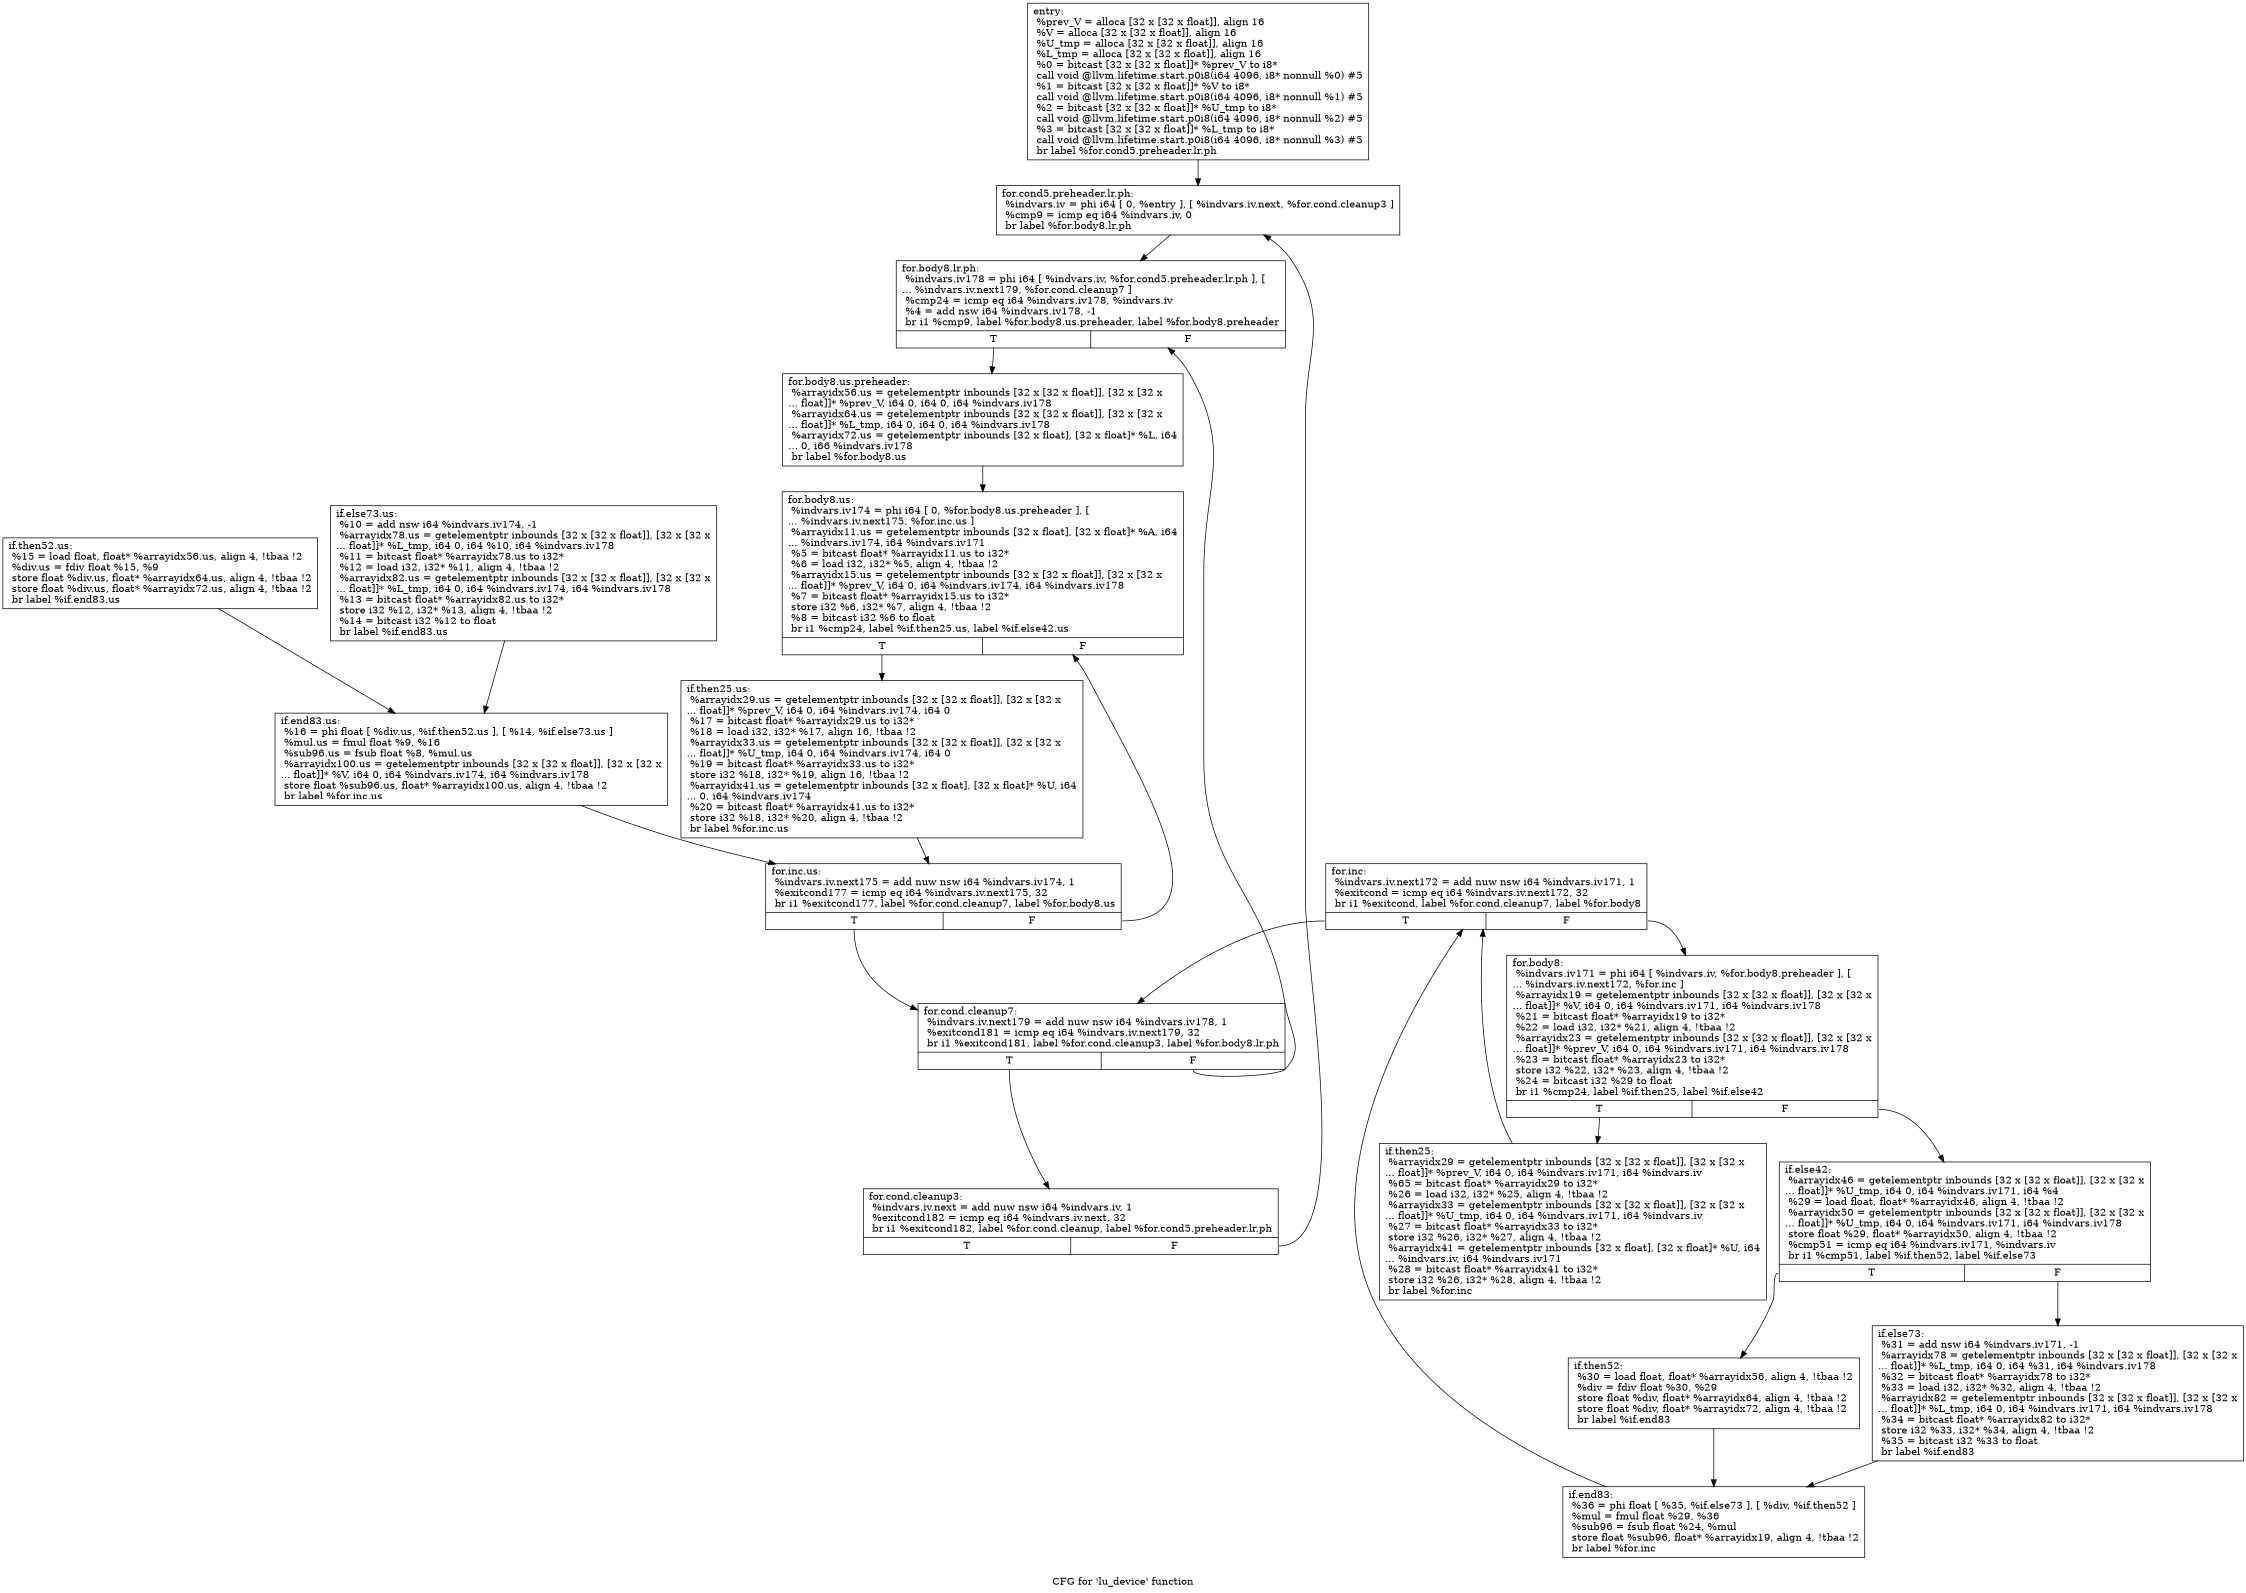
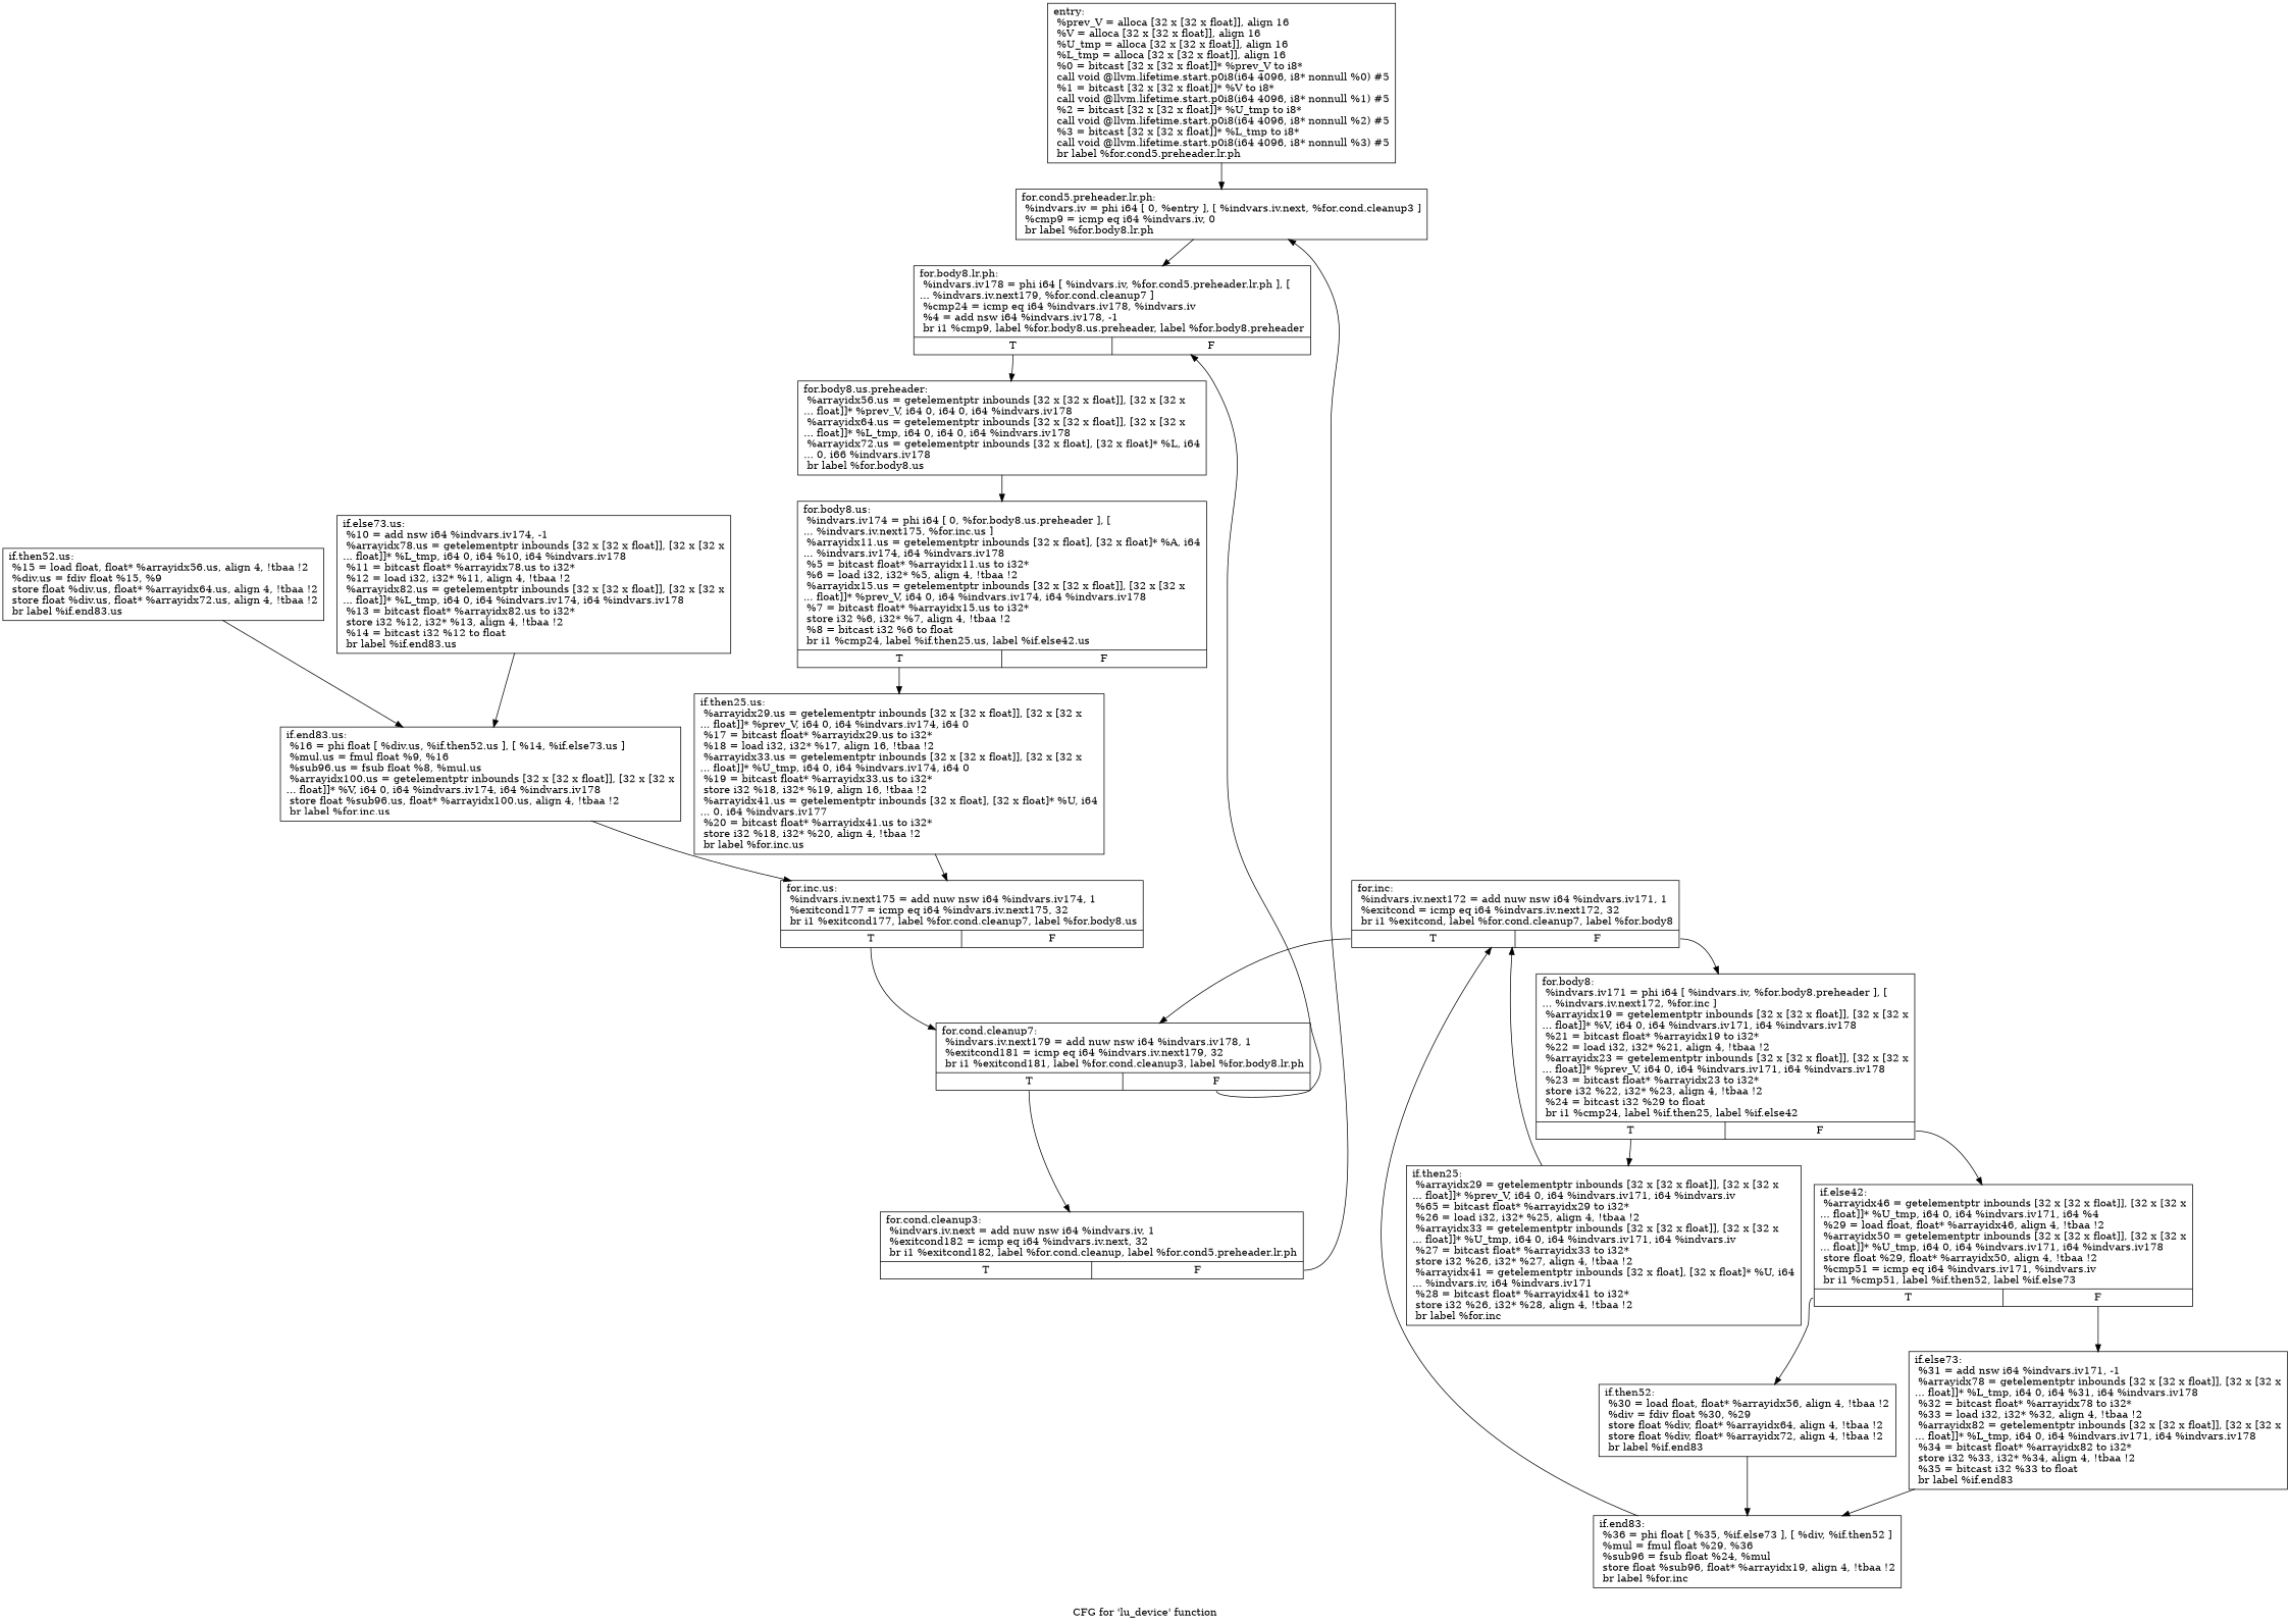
  digraph {
    label="CFG for 'lu_device' function"
    node [shape=record]
    n1 [label="{entry:\l  %prev_V = alloca [32 x [32 x float]], align 16\l  %V = alloca [32 x [32 x float]], align 16\l  %U_tmp = alloca [32 x [32 x float]], align 16\l  %L_tmp = alloca [32 x [32 x float]], align 16\l  %0 = bitcast [32 x [32 x float]]* %prev_V to i8*\l  call void @llvm.lifetime.start.p0i8(i64 4096, i8* nonnull %0) #5\l  %1 = bitcast [32 x [32 x float]]* %V to i8*\l  call void @llvm.lifetime.start.p0i8(i64 4096, i8* nonnull %1) #5\l  %2 = bitcast [32 x [32 x float]]* %U_tmp to i8*\l  call void @llvm.lifetime.start.p0i8(i64 4096, i8* nonnull %2) #5\l  %3 = bitcast [32 x [32 x float]]* %L_tmp to i8*\l  call void @llvm.lifetime.start.p0i8(i64 4096, i8* nonnull %3) #5\l  br label %for.cond5.preheader.lr.ph\l}"]
    n2 [label="{for.cond5.preheader.lr.ph:                        \l  %indvars.iv = phi i64 [ 0, %entry ], [ %indvars.iv.next, %for.cond.cleanup3 ]\l  %cmp9 = icmp eq i64 %indvars.iv, 0\l  br label %for.body8.lr.ph\l}"]
    n3 [label="{for.body8.lr.ph:                                  \l  %indvars.iv178 = phi i64 [ %indvars.iv, %for.cond5.preheader.lr.ph ], [\l... %indvars.iv.next179, %for.cond.cleanup7 ]\l  %cmp24 = icmp eq i64 %indvars.iv178, %indvars.iv\l  %4 = add nsw i64 %indvars.iv178, -1\l  br i1 %cmp9, label %for.body8.us.preheader, label %for.body8.preheader\l|{<s0>T|<s1>F}}"]
    n4 [label="{for.body8.us.preheader:                           \l  %arrayidx56.us = getelementptr inbounds [32 x [32 x float]], [32 x [32 x\l... float]]* %prev_V, i64 0, i64 0, i64 %indvars.iv178\l  %arrayidx64.us = getelementptr inbounds [32 x [32 x float]], [32 x [32 x\l... float]]* %L_tmp, i64 0, i64 0, i64 %indvars.iv178\l  %arrayidx72.us = getelementptr inbounds [32 x float], [32 x float]* %L, i64\l... 0, i66 %indvars.iv178\l  br label %for.body8.us\l}"]
-   n5 [label="{for.body8.us:                                     \l  %indvars.iv174 = phi i64 [ 0, %for.body8.us.preheader ], [\l... %indvars.iv.next175, %for.inc.us ]\l  %arrayidx11.us = getelementptr inbounds [32 x float], [32 x float]* %A, i64\l... %indvars.iv174, i64 %indvars.iv171\l  %5 = bitcast float* %arrayidx11.us to i32*\l  %6 = load i32, i32* %5, align 4, !tbaa !2\l  %arrayidx15.us = getelementptr inbounds [32 x [32 x float]], [32 x [32 x\l... float]]* %prev_V, i64 0, i64 %indvars.iv174, i64 %indvars.iv178\l  %7 = bitcast float* %arrayidx15.us to i32*\l  store i32 %6, i32* %7, align 4, !tbaa !2\l  %8 = bitcast i32 %6 to float\l  br i1 %cmp24, label %if.then25.us, label %if.else42.us\l|{<s0>T|<s1>F}}"]
-   n6 [label="{if.then25.us:                                     \l  %arrayidx29.us = getelementptr inbounds [32 x [32 x float]], [32 x [32 x\l... float]]* %prev_V, i64 0, i64 %indvars.iv174, i64 0\l  %17 = bitcast float* %arrayidx29.us to i32*\l  %18 = load i32, i32* %17, align 16, !tbaa !2\l  %arrayidx33.us = getelementptr inbounds [32 x [32 x float]], [32 x [32 x\l... float]]* %U_tmp, i64 0, i64 %indvars.iv174, i64 0\l  %19 = bitcast float* %arrayidx33.us to i32*\l  store i32 %18, i32* %19, align 16, !tbaa !2\l  %arrayidx41.us = getelementptr inbounds [32 x float], [32 x float]* %U, i64\l... 0, i64 %indvars.iv174\l  %20 = bitcast float* %arrayidx41.us to i32*\l  store i32 %18, i32* %20, align 4, !tbaa !2\l  br label %for.inc.us\l}"]
+   n5 [label="{for.body8.us:                                     \l  %indvars.iv174 = phi i64 [ 0, %for.body8.us.preheader ], [\l... %indvars.iv.next175, %for.inc.us ]\l  %arrayidx11.us = getelementptr inbounds [32 x float], [32 x float]* %A, i64\l... %indvars.iv174, i64 %indvars.iv178\l  %5 = bitcast float* %arrayidx11.us to i32*\l  %6 = load i32, i32* %5, align 4, !tbaa !2\l  %arrayidx15.us = getelementptr inbounds [32 x [32 x float]], [32 x [32 x\l... float]]* %prev_V, i64 0, i64 %indvars.iv174, i64 %indvars.iv178\l  %7 = bitcast float* %arrayidx15.us to i32*\l  store i32 %6, i32* %7, align 4, !tbaa !2\l  %8 = bitcast i32 %6 to float\l  br i1 %cmp24, label %if.then25.us, label %if.else42.us\l|{<s0>T|<s1>F}}"]
+   n6 [label="{if.then25.us:                                     \l  %arrayidx29.us = getelementptr inbounds [32 x [32 x float]], [32 x [32 x\l... float]]* %prev_V, i64 0, i64 %indvars.iv174, i64 0\l  %17 = bitcast float* %arrayidx29.us to i32*\l  %18 = load i32, i32* %17, align 16, !tbaa !2\l  %arrayidx33.us = getelementptr inbounds [32 x [32 x float]], [32 x [32 x\l... float]]* %U_tmp, i64 0, i64 %indvars.iv174, i64 0\l  %19 = bitcast float* %arrayidx33.us to i32*\l  store i32 %18, i32* %19, align 16, !tbaa !2\l  %arrayidx41.us = getelementptr inbounds [32 x float], [32 x float]* %U, i64\l... 0, i64 %indvars.iv177\l  %20 = bitcast float* %arrayidx41.us to i32*\l  store i32 %18, i32* %20, align 4, !tbaa !2\l  br label %for.inc.us\l}"]
    n7 [label="{for.body8:                                        \l  %indvars.iv171 = phi i64 [ %indvars.iv, %for.body8.preheader ], [\l... %indvars.iv.next172, %for.inc ]\l  %arrayidx19 = getelementptr inbounds [32 x [32 x float]], [32 x [32 x\l... float]]* %V, i64 0, i64 %indvars.iv171, i64 %indvars.iv178\l  %21 = bitcast float* %arrayidx19 to i32*\l  %22 = load i32, i32* %21, align 4, !tbaa !2\l  %arrayidx23 = getelementptr inbounds [32 x [32 x float]], [32 x [32 x\l... float]]* %prev_V, i64 0, i64 %indvars.iv171, i64 %indvars.iv178\l  %23 = bitcast float* %arrayidx23 to i32*\l  store i32 %22, i32* %23, align 4, !tbaa !2\l  %24 = bitcast i32 %29 to float\l  br i1 %cmp24, label %if.then25, label %if.else42\l|{<s0>T|<s1>F}}"]
    n8 [label="{if.then25:                                        \l  %arrayidx29 = getelementptr inbounds [32 x [32 x float]], [32 x [32 x\l... float]]* %prev_V, i64 0, i64 %indvars.iv171, i64 %indvars.iv\l  %65 = bitcast float* %arrayidx29 to i32*\l  %26 = load i32, i32* %25, align 4, !tbaa !2\l  %arrayidx33 = getelementptr inbounds [32 x [32 x float]], [32 x [32 x\l... float]]* %U_tmp, i64 0, i64 %indvars.iv171, i64 %indvars.iv\l  %27 = bitcast float* %arrayidx33 to i32*\l  store i32 %26, i32* %27, align 4, !tbaa !2\l  %arrayidx41 = getelementptr inbounds [32 x float], [32 x float]* %U, i64\l... %indvars.iv, i64 %indvars.iv171\l  %28 = bitcast float* %arrayidx41 to i32*\l  store i32 %26, i32* %28, align 4, !tbaa !2\l  br label %for.inc\l}"]
    n9 [label="{if.else42:                                        \l  %arrayidx46 = getelementptr inbounds [32 x [32 x float]], [32 x [32 x\l... float]]* %U_tmp, i64 0, i64 %indvars.iv171, i64 %4\l  %29 = load float, float* %arrayidx46, align 4, !tbaa !2\l  %arrayidx50 = getelementptr inbounds [32 x [32 x float]], [32 x [32 x\l... float]]* %U_tmp, i64 0, i64 %indvars.iv171, i64 %indvars.iv178\l  store float %29, float* %arrayidx50, align 4, !tbaa !2\l  %cmp51 = icmp eq i64 %indvars.iv171, %indvars.iv\l  br i1 %cmp51, label %if.then52, label %if.else73\l|{<s0>T|<s1>F}}"]
    n10 [label="{for.inc:                                          \l  %indvars.iv.next172 = add nuw nsw i64 %indvars.iv171, 1\l  %exitcond = icmp eq i64 %indvars.iv.next172, 32\l  br i1 %exitcond, label %for.cond.cleanup7, label %for.body8\l|{<s0>T|<s1>F}}"]
    n11 [label="{if.then52:                                        \l  %30 = load float, float* %arrayidx56, align 4, !tbaa !2\l  %div = fdiv float %30, %29\l  store float %div, float* %arrayidx64, align 4, !tbaa !2\l  store float %div, float* %arrayidx72, align 4, !tbaa !2\l  br label %if.end83\l}"]
    n12 [label="{if.else73:                                        \l  %31 = add nsw i64 %indvars.iv171, -1\l  %arrayidx78 = getelementptr inbounds [32 x [32 x float]], [32 x [32 x\l... float]]* %L_tmp, i64 0, i64 %31, i64 %indvars.iv178\l  %32 = bitcast float* %arrayidx78 to i32*\l  %33 = load i32, i32* %32, align 4, !tbaa !2\l  %arrayidx82 = getelementptr inbounds [32 x [32 x float]], [32 x [32 x\l... float]]* %L_tmp, i64 0, i64 %indvars.iv171, i64 %indvars.iv178\l  %34 = bitcast float* %arrayidx82 to i32*\l  store i32 %33, i32* %34, align 4, !tbaa !2\l  %35 = bitcast i32 %33 to float\l  br label %if.end83\l}"]
    n13 [label="{for.inc.us:                                       \l  %indvars.iv.next175 = add nuw nsw i64 %indvars.iv174, 1\l  %exitcond177 = icmp eq i64 %indvars.iv.next175, 32\l  br i1 %exitcond177, label %for.cond.cleanup7, label %for.body8.us\l|{<s0>T|<s1>F}}"]
    n14 [label="{for.cond.cleanup7:                                \l  %indvars.iv.next179 = add nuw nsw i64 %indvars.iv178, 1\l  %exitcond181 = icmp eq i64 %indvars.iv.next179, 32\l  br i1 %exitcond181, label %for.cond.cleanup3, label %for.body8.lr.ph\l|{<s0>T|<s1>F}}"]
    n15 [label="{if.then52.us:                                     \l  %15 = load float, float* %arrayidx56.us, align 4, !tbaa !2\l  %div.us = fdiv float %15, %9\l  store float %div.us, float* %arrayidx64.us, align 4, !tbaa !2\l  store float %div.us, float* %arrayidx72.us, align 4, !tbaa !2\l  br label %if.end83.us\l}"]
    n16 [label="{if.end83.us:                                      \l  %16 = phi float [ %div.us, %if.then52.us ], [ %14, %if.else73.us ]\l  %mul.us = fmul float %9, %16\l  %sub96.us = fsub float %8, %mul.us\l  %arrayidx100.us = getelementptr inbounds [32 x [32 x float]], [32 x [32 x\l... float]]* %V, i64 0, i64 %indvars.iv174, i64 %indvars.iv178\l  store float %sub96.us, float* %arrayidx100.us, align 4, !tbaa !2\l  br label %for.inc.us\l}"]
    n17 [label="{if.else73.us:                                     \l  %10 = add nsw i64 %indvars.iv174, -1\l  %arrayidx78.us = getelementptr inbounds [32 x [32 x float]], [32 x [32 x\l... float]]* %L_tmp, i64 0, i64 %10, i64 %indvars.iv178\l  %11 = bitcast float* %arrayidx78.us to i32*\l  %12 = load i32, i32* %11, align 4, !tbaa !2\l  %arrayidx82.us = getelementptr inbounds [32 x [32 x float]], [32 x [32 x\l... float]]* %L_tmp, i64 0, i64 %indvars.iv174, i64 %indvars.iv178\l  %13 = bitcast float* %arrayidx82.us to i32*\l  store i32 %12, i32* %13, align 4, !tbaa !2\l  %14 = bitcast i32 %12 to float\l  br label %if.end83.us\l}"]
    n18 [label="{for.cond.cleanup3:                                \l  %indvars.iv.next = add nuw nsw i64 %indvars.iv, 1\l  %exitcond182 = icmp eq i64 %indvars.iv.next, 32\l  br i1 %exitcond182, label %for.cond.cleanup, label %for.cond5.preheader.lr.ph\l|{<s0>T|<s1>F}}"]
    n19 [label="{if.end83:                                         \l  %36 = phi float [ %35, %if.else73 ], [ %div, %if.then52 ]\l  %mul = fmul float %29, %36\l  %sub96 = fsub float %24, %mul\l  store float %sub96, float* %arrayidx19, align 4, !tbaa !2\l  br label %for.inc\l}"]
    n1 -> n2
    n2 -> n3
    n3 -> n4 [tailport=s0]
    n4 -> n5
    n5 -> n6 [tailport=s0]
    n6 -> n13
    n7 -> n8 [tailport=s0]
    n7 -> n9 [tailport=s1]
    n8 -> n10
    n9 -> n11 [tailport=s0]
    n9 -> n12 [tailport=s1]
    n10 -> n7 [tailport=s1]
    n10 -> n14 [tailport=s0]
    n11 -> n19
    n12 -> n19
-   n13 -> n5 [tailport=s1]
    n13 -> n14 [tailport=s0]
    n14 -> n3 [tailport=s1]
    n14 -> n18 [tailport=s0]
    n15 -> n16
    n16 -> n13
    n17 -> n16
    n18 -> n2 [tailport=s1]
    n19 -> n10
  }
